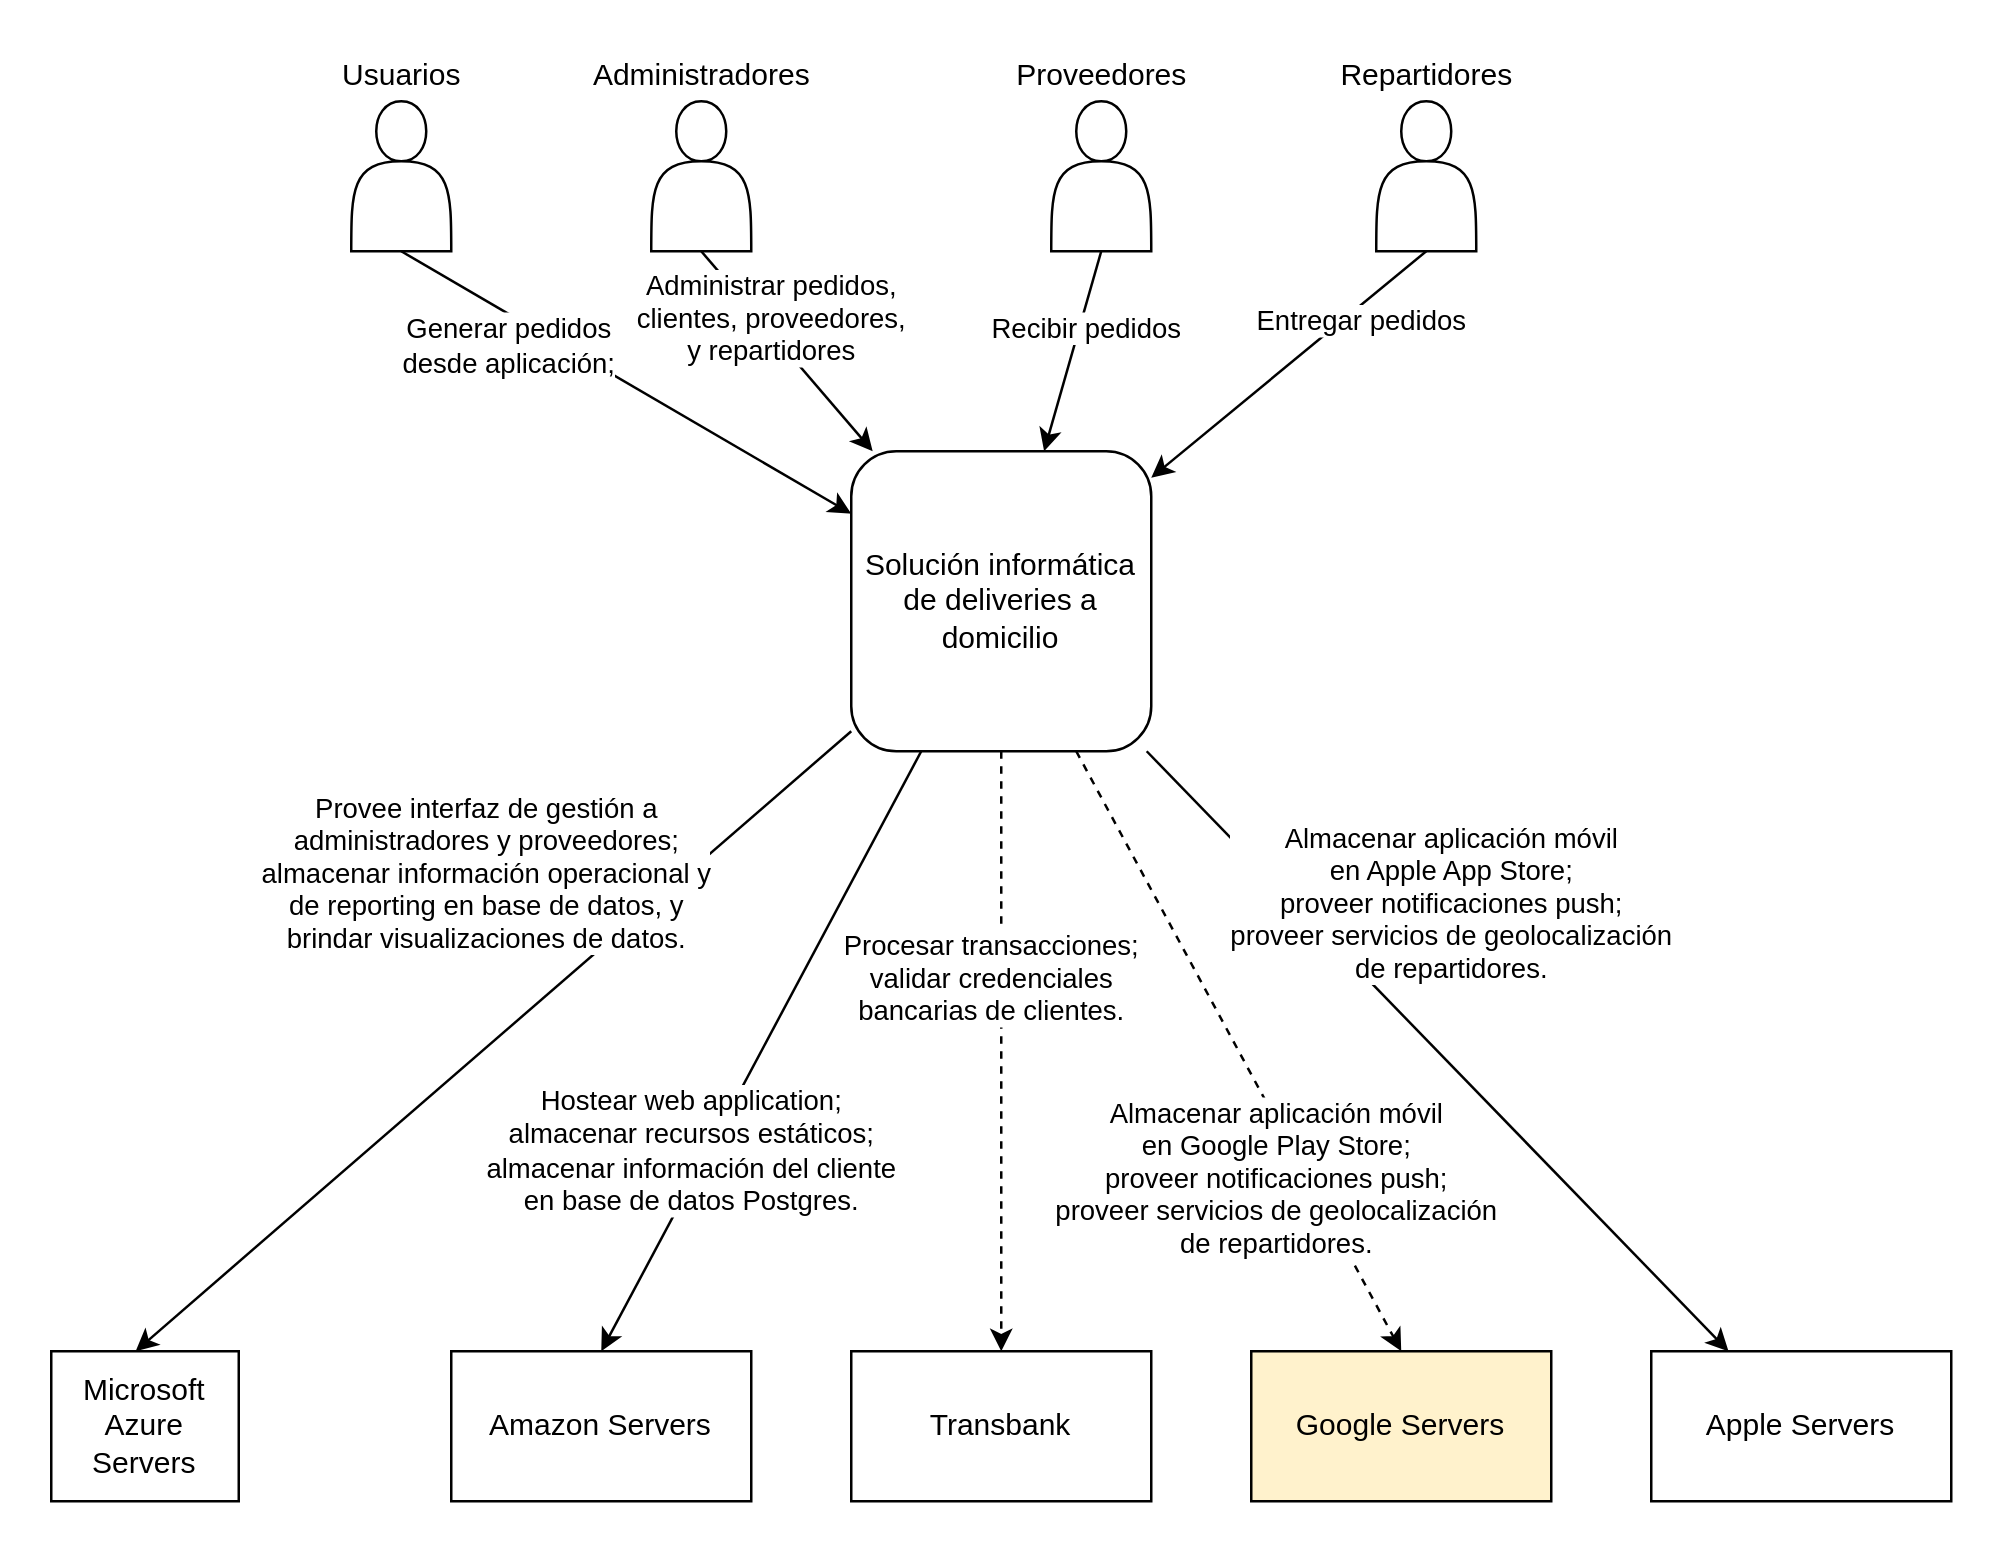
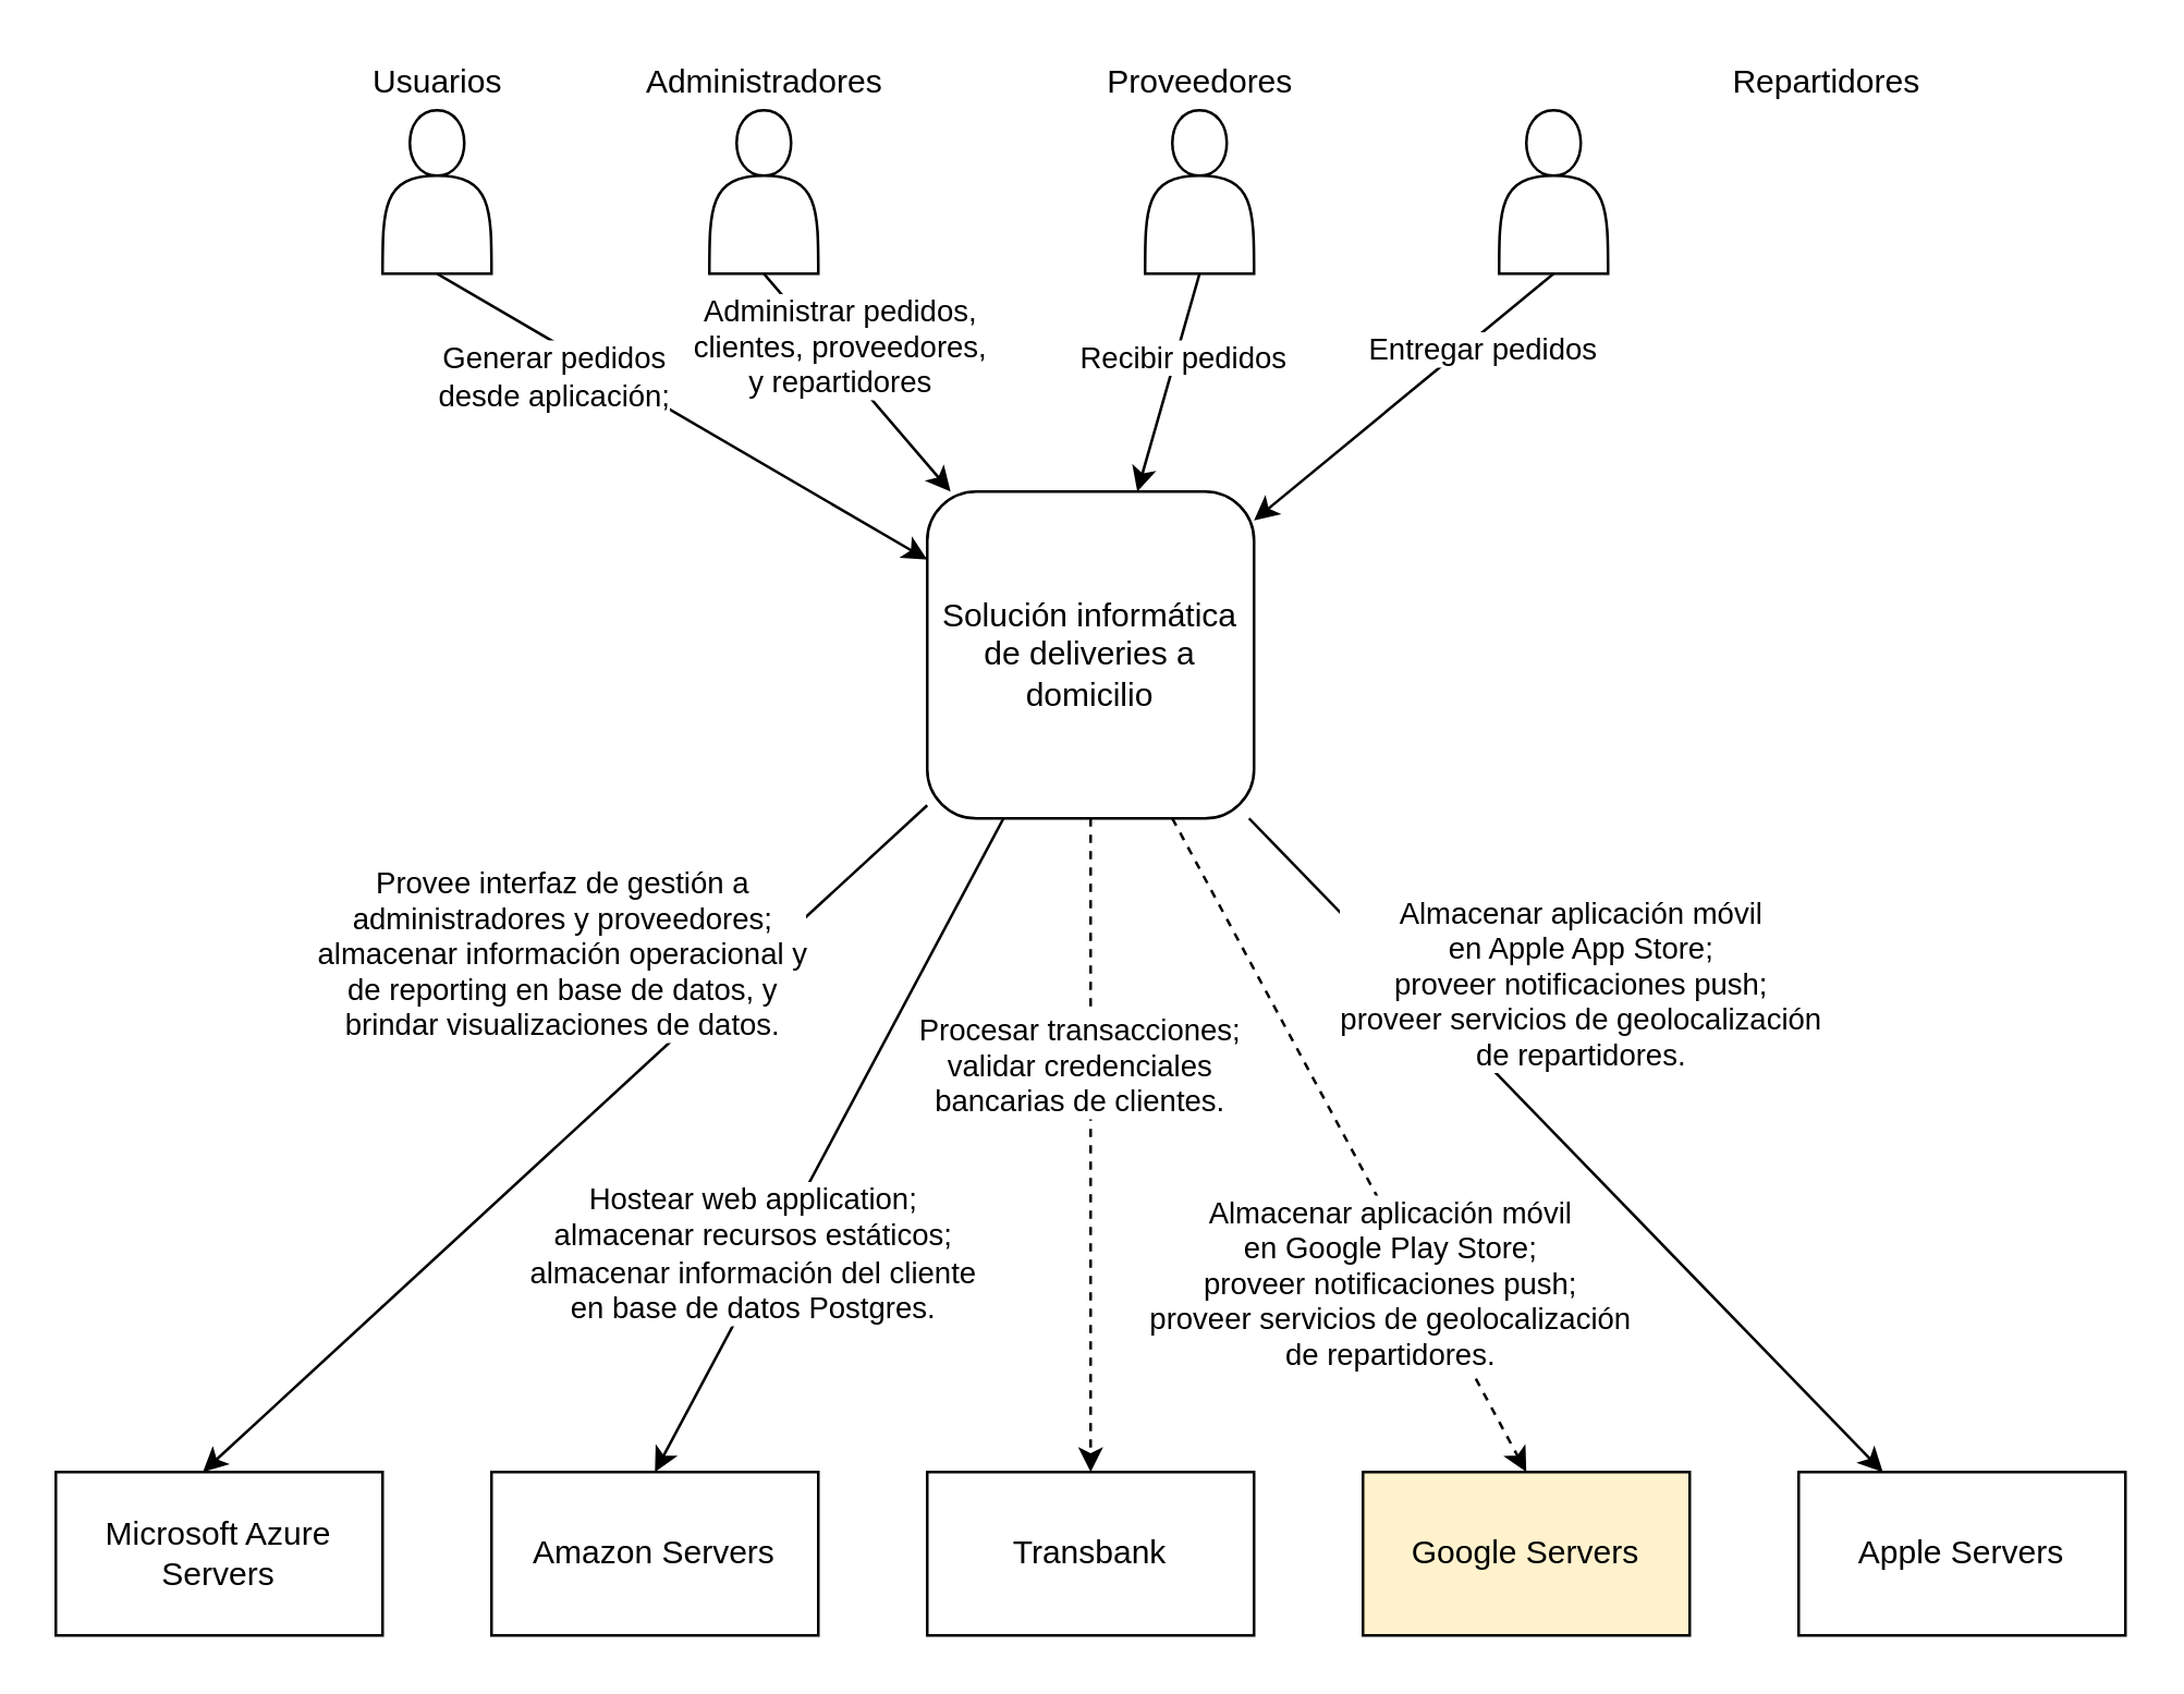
  <mxCell id="0" />
  <mxCell id="1" parent="0" />
  <mxCell id="2" style="rounded=0;orthogonalLoop=1;jettySize=auto;html=1;entryX=0.5;entryY=0;entryDx=0;entryDy=0;exitX=0.75;exitY=1;exitDx=0;exitDy=0;dashed=1;" edge="1" parent="1" source="12" target="20"><mxGeometry relative="1" as="geometry"><mxPoint x="-260" y="390" as="sourcePoint" /></mxGeometry></mxCell>
  <mxCell id="3" value="&lt;div&gt;Almacenar aplicación móvil&lt;/div&gt;&lt;div&gt;en Google Play Store;&lt;br&gt;&lt;/div&gt;&lt;div&gt;proveer notificaciones push;&lt;/div&gt;&lt;div&gt;proveer servicios de geolocalización&lt;/div&gt;&lt;div&gt;de repartidores.&lt;/div&gt;" style="edgeLabel;html=1;align=center;verticalAlign=middle;resizable=0;points=[];" vertex="1" connectable="0" parent="2"><mxGeometry x="0.194" y="-3" relative="1" as="geometry"><mxPoint x="5" y="25.25" as="offset" /></mxGeometry></mxCell>
  <mxCell id="4" style="edgeStyle=none;rounded=0;orthogonalLoop=1;jettySize=auto;html=1;strokeColor=#000000;" edge="1" parent="1" source="12" target="29"><mxGeometry relative="1" as="geometry" /></mxCell>
  <mxCell id="5" value="&lt;div&gt;Almacenar aplicación móvil&lt;/div&gt;&lt;div&gt;en Apple App Store;&lt;/div&gt;proveer notificaciones push;&lt;br&gt;&lt;div&gt;proveer servicios de geolocalización&lt;/div&gt;&lt;div&gt;de repartidores.&lt;/div&gt;" style="edgeLabel;html=1;align=center;verticalAlign=middle;resizable=0;points=[];" vertex="1" connectable="0" parent="4"><mxGeometry x="0.208" y="-3" relative="1" as="geometry"><mxPoint x="-16.65" y="-87.1" as="offset" /></mxGeometry></mxCell>
  <mxCell id="6" style="edgeStyle=none;rounded=0;orthogonalLoop=1;jettySize=auto;html=1;strokeColor=#000000;entryX=0.5;entryY=0;entryDx=0;entryDy=0;dashed=1;" edge="1" parent="1" source="12" target="21"><mxGeometry relative="1" as="geometry" /></mxCell>
  <mxCell id="7" value="&lt;div&gt;Procesar transacciones;&lt;/div&gt;&lt;div&gt;validar credenciales&lt;br&gt;&lt;/div&gt;&lt;div&gt;bancarias de clientes.&lt;br&gt;&lt;/div&gt;" style="edgeLabel;html=1;align=center;verticalAlign=middle;resizable=0;points=[];" vertex="1" connectable="0" parent="6"><mxGeometry x="0.095" y="-2" relative="1" as="geometry"><mxPoint x="-3" y="-41" as="offset" /></mxGeometry></mxCell>
  <mxCell id="8" style="edgeStyle=none;rounded=0;orthogonalLoop=1;jettySize=auto;html=1;entryX=0.5;entryY=0;entryDx=0;entryDy=0;strokeColor=#000000;" edge="1" parent="1" source="12" target="28"><mxGeometry relative="1" as="geometry" /></mxCell>
  <mxCell id="9" value="&lt;div&gt;Hostear web application;&lt;/div&gt;&lt;div&gt;almacenar recursos estáticos;&lt;/div&gt;&lt;div&gt;almacenar información del cliente&lt;/div&gt;&lt;div&gt;en base de datos Postgres.&lt;br&gt;&lt;/div&gt;" style="edgeLabel;html=1;align=center;verticalAlign=middle;resizable=0;points=[];" vertex="1" connectable="0" parent="8"><mxGeometry x="0.089" y="-1" relative="1" as="geometry"><mxPoint x="-22.47" y="29.88" as="offset" /></mxGeometry></mxCell>
  <mxCell id="10" style="edgeStyle=none;rounded=0;orthogonalLoop=1;jettySize=auto;html=1;entryX=0.45;entryY=0;entryDx=0;entryDy=0;entryPerimeter=0;strokeColor=#000000;" edge="1" parent="1" source="12" target="33"><mxGeometry relative="1" as="geometry" /></mxCell>
  <mxCell id="11" value="&lt;div&gt;Provee interfaz de gestión a&lt;/div&gt;&lt;div&gt;administradores y proveedores;&lt;/div&gt;&lt;div&gt;almacenar información operacional y&lt;/div&gt;&lt;div&gt;de reporting en base de datos, y &lt;br&gt;&lt;/div&gt;&lt;div&gt;brindar visualizaciones de datos.&lt;/div&gt;" style="edgeLabel;html=1;align=center;verticalAlign=middle;resizable=0;points=[];" vertex="1" connectable="0" parent="10"><mxGeometry x="0.147" y="-1" relative="1" as="geometry"><mxPoint x="18" y="-84.65" as="offset" /></mxGeometry></mxCell>
  <mxCell id="12" value="Solución informática de deliveries a domicilio" style="rounded=1;whiteSpace=wrap;html=1;" vertex="1" parent="1"><mxGeometry x="340" y="180" width="120" height="120" as="geometry" /></mxCell>
  <mxCell id="13" style="edgeStyle=none;rounded=0;orthogonalLoop=1;jettySize=auto;html=1;exitX=0.5;exitY=1;exitDx=0;exitDy=0;strokeColor=#000000;" edge="1" parent="1" source="15" target="12"><mxGeometry relative="1" as="geometry" /></mxCell>
  <mxCell id="14" value="&lt;div&gt;Administrar pedidos,&lt;/div&gt;&lt;div&gt;clientes, proveedores,&lt;/div&gt;&lt;div&gt;y repartidores&lt;br&gt;&lt;/div&gt;" style="edgeLabel;html=1;align=center;verticalAlign=middle;resizable=0;points=[];" vertex="1" connectable="0" parent="13"><mxGeometry x="-0.273" y="3" relative="1" as="geometry"><mxPoint as="offset" /></mxGeometry></mxCell>
  <mxCell id="15" value="" style="shape=actor;whiteSpace=wrap;html=1;" vertex="1" parent="1"><mxGeometry x="260" y="40" width="40" height="60" as="geometry" /></mxCell>
  <mxCell id="16" style="edgeStyle=none;rounded=0;orthogonalLoop=1;jettySize=auto;html=1;exitX=0.5;exitY=1;exitDx=0;exitDy=0;strokeColor=#000000;" edge="1" parent="1" source="18" target="12"><mxGeometry relative="1" as="geometry"><mxPoint x="400" y="180" as="targetPoint" /></mxGeometry></mxCell>
  <mxCell id="17" value="&lt;div&gt;Recibir pedidos&lt;br&gt;&lt;/div&gt;" style="edgeLabel;html=1;align=center;verticalAlign=middle;resizable=0;points=[];" vertex="1" connectable="0" parent="16"><mxGeometry x="-0.26" y="2" relative="1" as="geometry"><mxPoint as="offset" /></mxGeometry></mxCell>
  <mxCell id="18" value="" style="shape=actor;whiteSpace=wrap;html=1;" vertex="1" parent="1"><mxGeometry x="420" y="40" width="40" height="60" as="geometry" /></mxCell>
  <mxCell id="19" value="Usuarios" style="text;html=1;align=center;verticalAlign=middle;resizable=0;points=[];autosize=1;" vertex="1" parent="1"><mxGeometry x="125" y="20" width="70" height="20" as="geometry" /></mxCell>
  <mxCell id="20" value="Google Servers" style="rounded=0;whiteSpace=wrap;html=1;fillColor=#fff2cc;" vertex="1" parent="1"><mxGeometry x="500" y="540" width="120" height="60" as="geometry" /></mxCell>
  <mxCell id="21" value="Transbank" style="rounded=0;whiteSpace=wrap;html=1;" vertex="1" parent="1"><mxGeometry x="340" y="540" width="120" height="60" as="geometry" /></mxCell>
  <mxCell id="22" style="edgeStyle=none;rounded=0;orthogonalLoop=1;jettySize=auto;html=1;strokeColor=#000000;exitX=0.5;exitY=1;exitDx=0;exitDy=0;" edge="1" parent="1" source="24" target="12"><mxGeometry relative="1" as="geometry" /></mxCell>
  <mxCell id="23" value="Entregar pedidos" style="edgeLabel;html=1;align=center;verticalAlign=middle;resizable=0;points=[];" vertex="1" connectable="0" parent="22"><mxGeometry x="-0.458" y="4" relative="1" as="geometry"><mxPoint x="1" as="offset" /></mxGeometry></mxCell>
  <mxCell id="24" value="" style="shape=actor;whiteSpace=wrap;html=1;" vertex="1" parent="1"><mxGeometry x="550" y="40" width="40" height="60" as="geometry" /></mxCell>
  <mxCell id="25" style="edgeStyle=none;rounded=0;orthogonalLoop=1;jettySize=auto;html=1;strokeColor=#000000;exitX=0.5;exitY=1;exitDx=0;exitDy=0;" edge="1" parent="1" source="27" target="12"><mxGeometry relative="1" as="geometry" /></mxCell>
  <mxCell id="26" value="&lt;div&gt;Generar pedidos&lt;/div&gt;&lt;div&gt;desde aplicación;&lt;br&gt;&lt;/div&gt;" style="edgeLabel;html=1;align=center;verticalAlign=middle;resizable=0;points=[];" vertex="1" connectable="0" parent="25"><mxGeometry x="-0.193" y="-4" relative="1" as="geometry"><mxPoint x="-28.01" y="-8.57" as="offset" /></mxGeometry></mxCell>
  <mxCell id="27" value="" style="shape=actor;whiteSpace=wrap;html=1;" vertex="1" parent="1"><mxGeometry x="140" y="40" width="40" height="60" as="geometry" /></mxCell>
  <mxCell id="28" value="Amazon Servers" style="rounded=0;whiteSpace=wrap;html=1;" vertex="1" parent="1"><mxGeometry x="180" y="540" width="120" height="60" as="geometry" /></mxCell>
  <mxCell id="29" value="Apple Servers" style="rounded=0;whiteSpace=wrap;html=1;" vertex="1" parent="1"><mxGeometry x="660" y="540" width="120" height="60" as="geometry" /></mxCell>
  <mxCell id="30" value="Administradores" style="text;html=1;align=center;verticalAlign=middle;resizable=0;points=[];autosize=1;" vertex="1" parent="1"><mxGeometry x="225" y="20" width="110" height="20" as="geometry" /></mxCell>
- <mxCell id="31" value="Repartidores" style="text;html=1;align=center;verticalAlign=middle;resizable=0;points=[];autosize=1;" vertex="1" parent="1"><mxGeometry x="525" y="20" width="90" height="20" as="geometry" /></mxCell>
+ <mxCell id="31" value="Repartidores" style="text;html=1;align=center;verticalAlign=middle;resizable=0;points=[];autosize=1;" vertex="1" parent="1"><mxGeometry x="625" y="20" width="90" height="20" as="geometry" /></mxCell>
  <mxCell id="32" value="Proveedores" style="text;html=1;align=center;verticalAlign=middle;resizable=0;points=[];autosize=1;" vertex="1" parent="1"><mxGeometry x="395" y="20" width="90" height="20" as="geometry" /></mxCell>
- <mxCell id="33" value="Microsoft Azure Servers" style="rounded=0;whiteSpace=wrap;html=1;" vertex="1" parent="1"><mxGeometry x="20" y="540" width="75" height="60" as="geometry" /></mxCell>
+ <mxCell id="33" value="Microsoft Azure Servers" style="rounded=0;whiteSpace=wrap;html=1;" vertex="1" parent="1"><mxGeometry x="20" y="540" width="120" height="60" as="geometry" /></mxCell>
